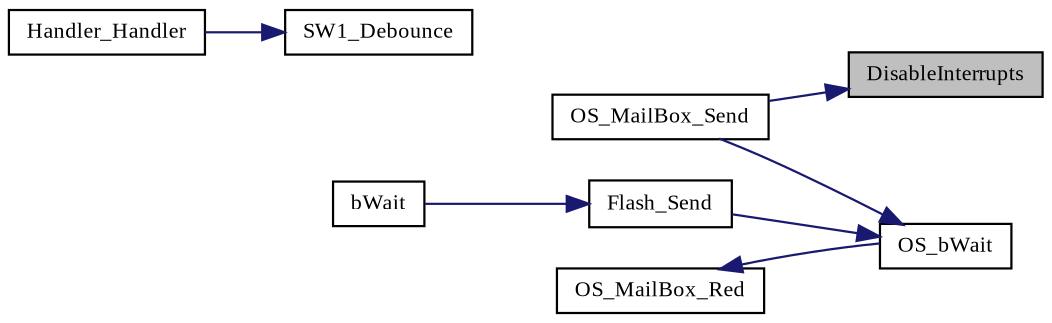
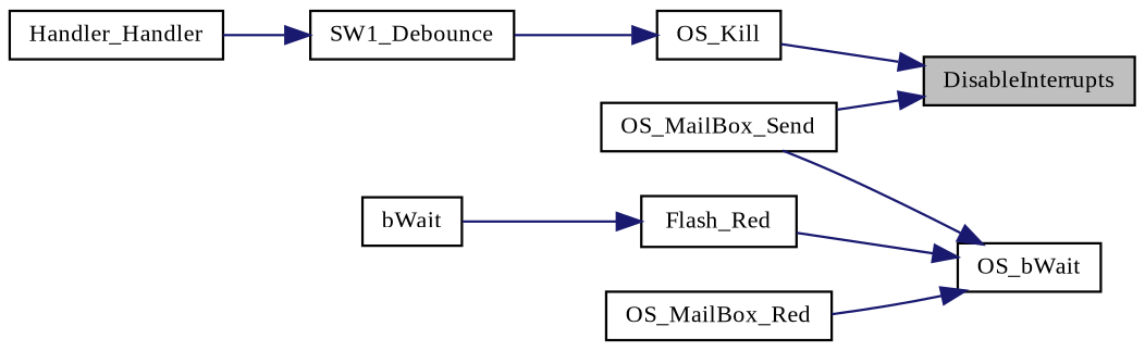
  digraph {
    fontname="Liberation Serif"
    rankdir=RL
    node [color=black fillcolor=white fontname="Liberation Serif" fontsize=10 shape=record style=filled]
    edge [color=midnightblue dir=back fontname="Liberation Serif" fontsize=10 labelfontname=Helvetica labelfontsize=10 style=solid]
    n1 [fillcolor=grey75 fontcolor=black height=0.2 label=DisableInterrupts width=0.4]
+   n2 [height=0.2 label=OS_Kill width=0.4]
    n3 [height=0.2 label=OS_MailBox_Send width=0.4]
    n4 [height=0.2 label=OS_bWait width=0.4]
-   n5 [height=0.2 label=Flash_Send width=0.4]
+   n5 [height=0.2 label=Flash_Red width=0.4]
    n6 [height=0.2 label=OS_MailBox_Red width=0.4]
    n7 [height=0.2 label=SW1_Debounce width=0.4]
    n8 [height=0.2 label=bWait width=0.4]
    n9 [height=0.2 label=Handler_Handler width=0.4]
+   n1 -> n2
    n1 -> n3
+   n2 -> n7
    n4 -> n3
    n4 -> n5
-   n6 -> n4
+   n4 -> n6
    n5 -> n8
    n7 -> n9
  }
